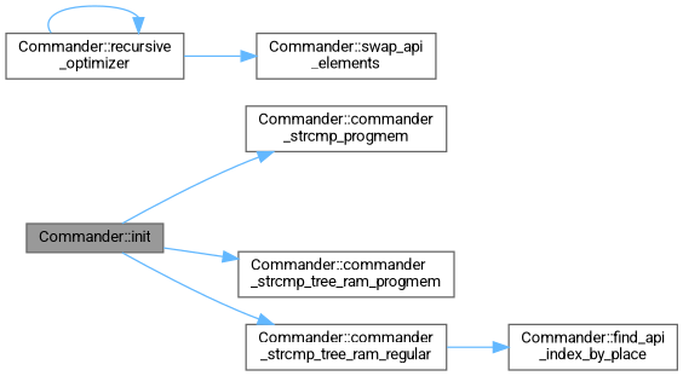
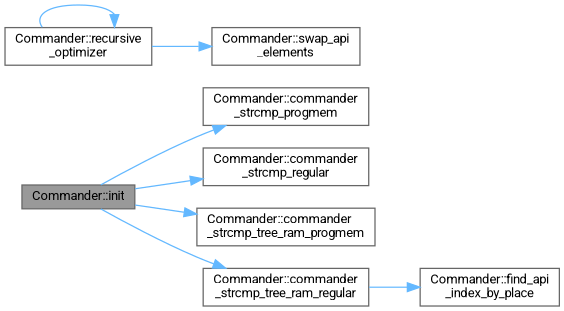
  digraph {
    fontname=Roboto
    rankdir=LR
    node [color=grey40 fillcolor=white fontname=Roboto fontsize=10 shape=box style=filled]
    edge [color=steelblue1 fontname=Roboto fontsize=10 labelfontname=Helvetica labelfontsize=10 style=solid]
    n1 [color=gray40 fillcolor=grey60 fontcolor=black height=0.2 label="Commander::init" width=0.4]
    n2 [height=0.2 label="Commander::commander\l_strcmp_progmem" width=0.4]
+   n3 [height=0.2 label="Commander::commander\l_strcmp_regular" width=0.4]
    n4 [height=0.2 label="Commander::commander\l_strcmp_tree_ram_progmem" width=0.4]
    n5 [height=0.2 label="Commander::commander\l_strcmp_tree_ram_regular" width=0.4]
    n6 [height=0.2 label="Commander::find_api\l_index_by_place" width=0.4]
    n7 [height=0.2 label="Commander::recursive\l_optimizer" width=0.4]
    n8 [height=0.2 label="Commander::swap_api\l_elements" width=0.4]
    n1 -> n2
+   n1 -> n3
    n1 -> n4
    n1 -> n5
    n5 -> n6
    n7 -> n7
    n7 -> n8
  }
